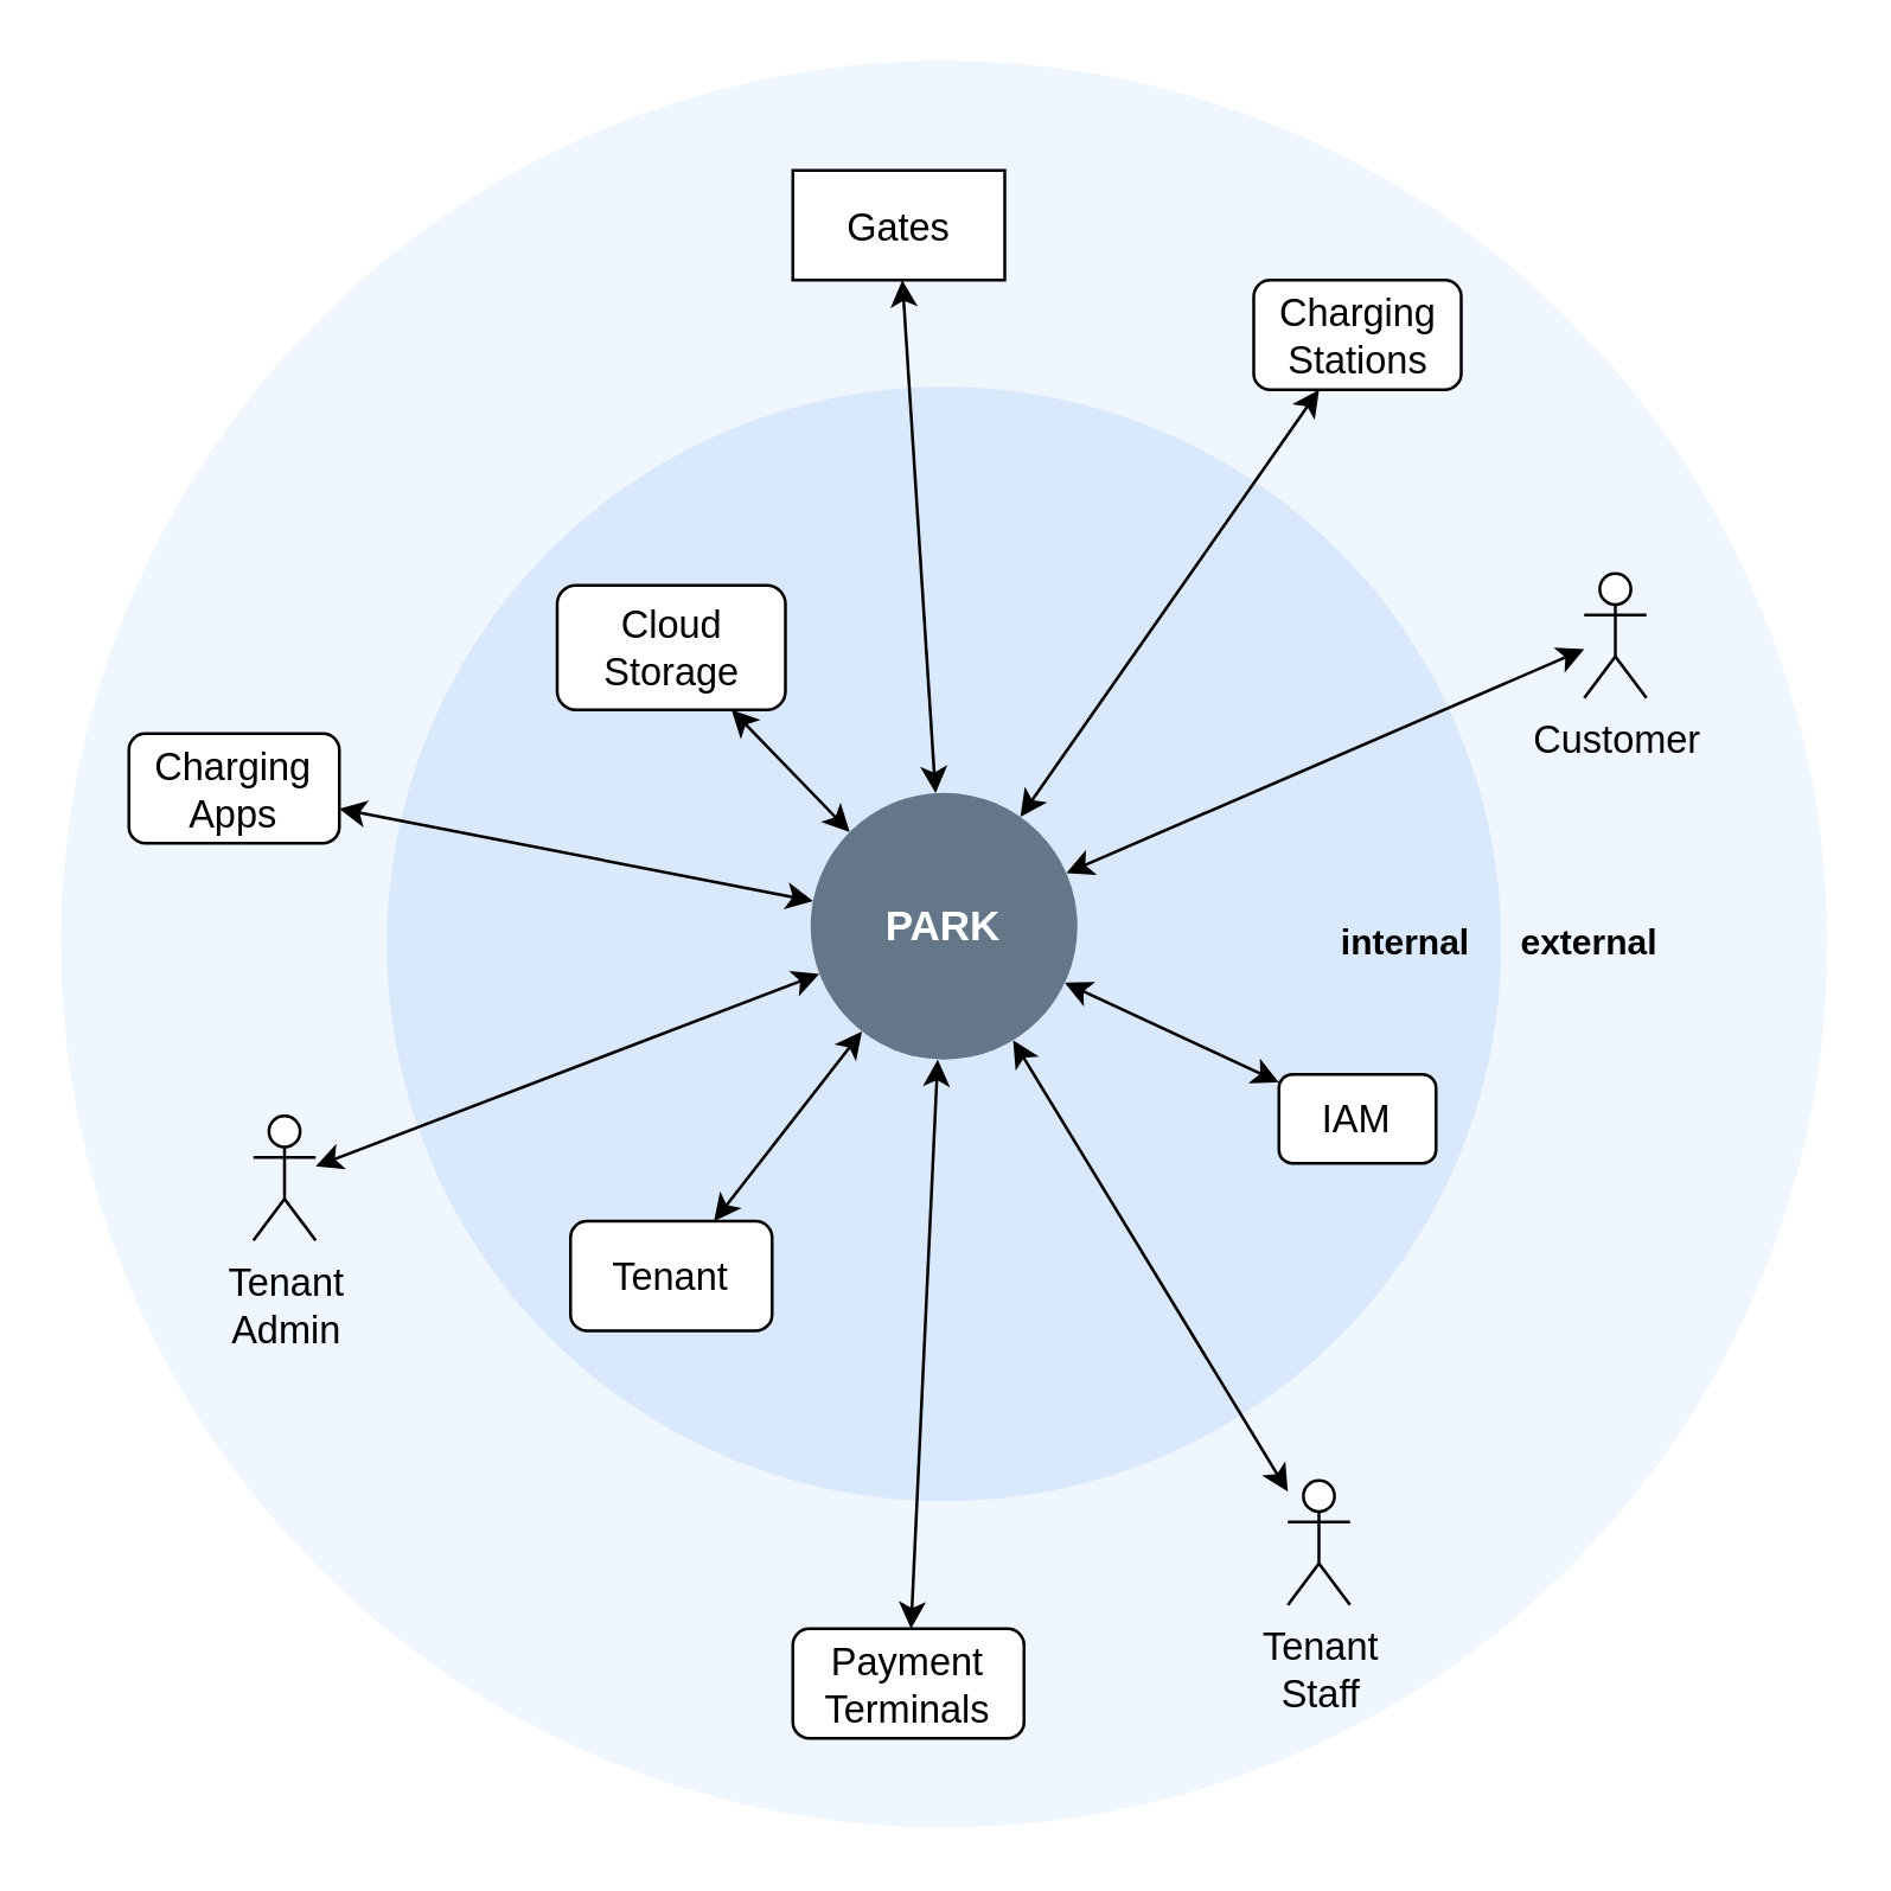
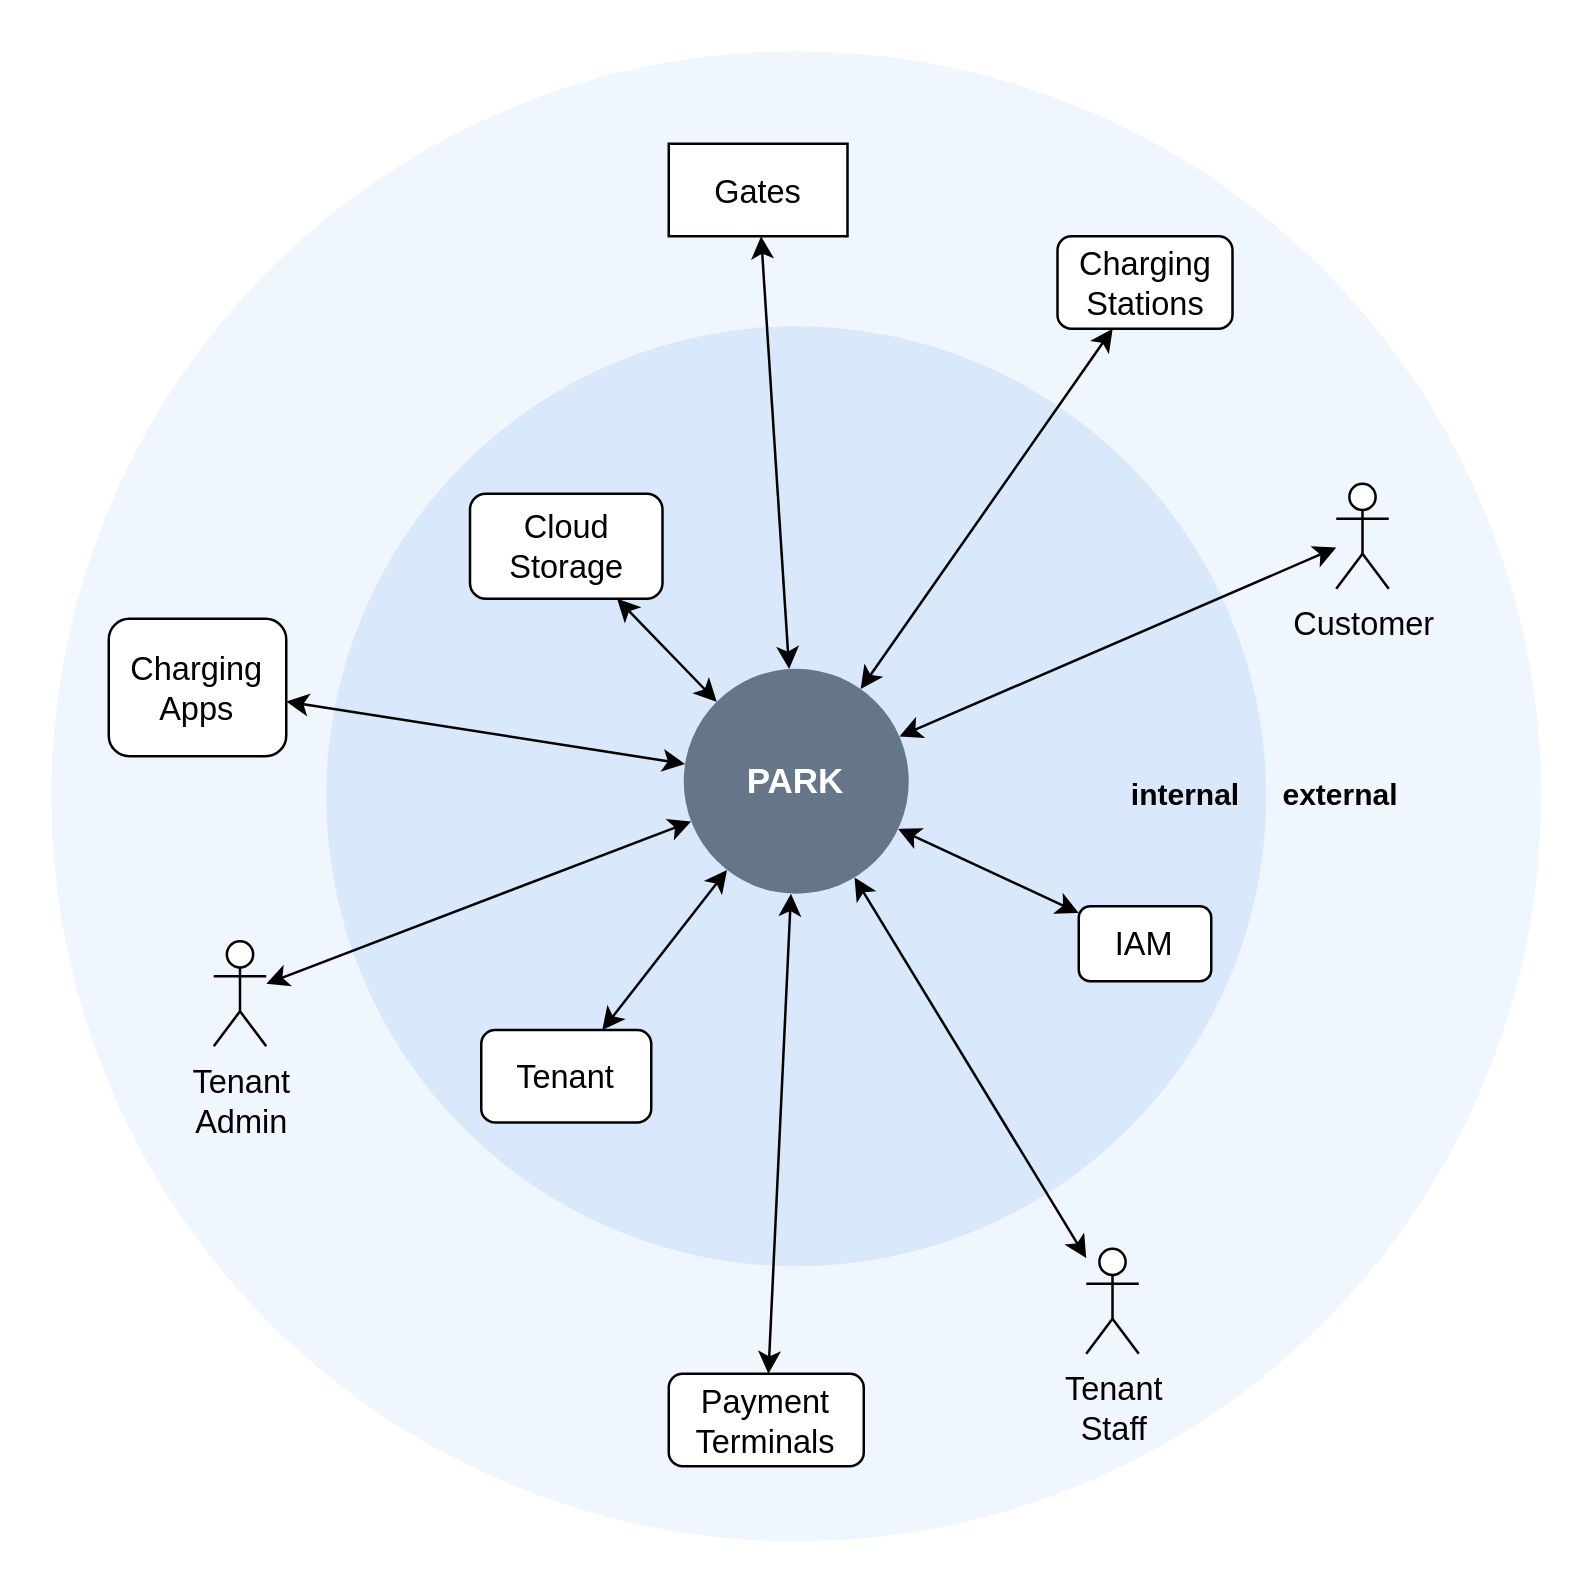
  <mxCell id="0" />
  <mxCell id="1" parent="0" />
  <mxCell id="2" value="" style="ellipse;whiteSpace=wrap;html=1;aspect=fixed;fillColor=#dae8fc;strokeColor=none;opacity=40;" vertex="1" parent="1"><mxGeometry x="20" y="20.01" width="595.99" height="595.99" as="geometry" /></mxCell>
  <mxCell id="3" value="" style="ellipse;whiteSpace=wrap;html=1;aspect=fixed;fillColor=#dae8fc;strokeColor=none;" vertex="1" parent="1"><mxGeometry x="130" y="130.01" width="375.99" height="375.99" as="geometry" /></mxCell>
  <mxCell id="4" value="&lt;span&gt;PARK&lt;/span&gt;" style="ellipse;whiteSpace=wrap;html=1;aspect=fixed;fillColor=#647687;fontColor=#ffffff;fontSize=14;fontStyle=1;strokeColor=none;" vertex="1" parent="1"><mxGeometry x="273" y="267" width="90" height="90" as="geometry" /></mxCell>
  <mxCell id="5" value="internal" style="text;html=1;align=center;verticalAlign=middle;whiteSpace=wrap;rounded=0;fontStyle=1" vertex="1" parent="1"><mxGeometry x="444" y="303" width="60" height="30" as="geometry" /></mxCell>
  <mxCell id="6" value="external" style="text;html=1;align=center;verticalAlign=middle;whiteSpace=wrap;rounded=0;fontStyle=1" vertex="1" parent="1"><mxGeometry x="505.99" y="303" width="60" height="30" as="geometry" /></mxCell>
  <mxCell id="7" style="rounded=0;orthogonalLoop=1;jettySize=auto;html=1;startArrow=classic;startFill=1;endArrow=classic;endFill=1;" edge="1" parent="1" source="8" target="4"><mxGeometry relative="1" as="geometry" /></mxCell>
  <mxCell id="8" value="IAM" style="rounded=1;whiteSpace=wrap;html=1;fontSize=13;" vertex="1" parent="1"><mxGeometry x="431" y="362" width="53" height="30" as="geometry" /></mxCell>
  <mxCell id="9" style="rounded=0;orthogonalLoop=1;jettySize=auto;html=1;startArrow=classic;startFill=1;endArrow=classic;endFill=1;" edge="1" parent="1" source="10" target="4"><mxGeometry relative="1" as="geometry" /></mxCell>
  <mxCell id="10" value="Tenant" style="rounded=1;whiteSpace=wrap;html=1;fontSize=13;" vertex="1" parent="1"><mxGeometry x="192" y="411.5" width="68" height="37" as="geometry" /></mxCell>
  <mxCell id="11" style="rounded=0;orthogonalLoop=1;jettySize=auto;html=1;entryX=0;entryY=0;entryDx=0;entryDy=0;startArrow=classic;startFill=1;endArrow=classic;endFill=1;" edge="1" parent="1" source="12" target="4"><mxGeometry relative="1" as="geometry" /></mxCell>
  <mxCell id="12" value="Cloud &lt;br&gt;Storage" style="rounded=1;whiteSpace=wrap;html=1;fontSize=13;" vertex="1" parent="1"><mxGeometry x="187.5" y="197" width="77" height="42" as="geometry" /></mxCell>
  <mxCell id="13" style="rounded=0;orthogonalLoop=1;jettySize=auto;html=1;startArrow=classic;startFill=1;endArrow=classic;endFill=1;" edge="1" parent="1" source="14" target="4"><mxGeometry relative="1" as="geometry" /></mxCell>
  <mxCell id="14" value="Gates" style="whiteSpace=wrap;html=1;fontSize=13;rounded=0;" vertex="1" parent="1"><mxGeometry x="267" y="57" width="71.5" height="37" as="geometry" /></mxCell>
  <mxCell id="15" style="rounded=0;orthogonalLoop=1;jettySize=auto;html=1;startArrow=classic;startFill=1;endArrow=classic;endFill=1;" edge="1" parent="1" source="16" target="4"><mxGeometry relative="1" as="geometry" /></mxCell>
  <mxCell id="16" value="Payment Terminals" style="rounded=1;whiteSpace=wrap;html=1;fontSize=13;" vertex="1" parent="1"><mxGeometry x="267" y="549" width="78" height="37" as="geometry" /></mxCell>
  <mxCell id="17" style="rounded=0;orthogonalLoop=1;jettySize=auto;html=1;startArrow=classic;startFill=1;endArrow=classic;endFill=1;" edge="1" parent="1" source="18" target="4"><mxGeometry relative="1" as="geometry" /></mxCell>
  <mxCell id="18" value="Charging Stations" style="rounded=1;whiteSpace=wrap;html=1;fontSize=13;" vertex="1" parent="1"><mxGeometry x="422.5" y="94" width="70" height="37" as="geometry" /></mxCell>
  <mxCell id="19" style="rounded=0;orthogonalLoop=1;jettySize=auto;html=1;startArrow=classic;startFill=1;endArrow=classic;endFill=1;" edge="1" parent="1" source="20" target="4"><mxGeometry relative="1" as="geometry" /></mxCell>
- <mxCell id="20" value="Charging &lt;br&gt;Apps" style="rounded=1;whiteSpace=wrap;html=1;fontSize=13;" vertex="1" parent="1"><mxGeometry x="43" y="247" width="71" height="37" as="geometry" /></mxCell>
+ <mxCell id="20" value="Charging &lt;br&gt;Apps" style="rounded=1;whiteSpace=wrap;html=1;fontSize=13;" vertex="1" parent="1"><mxGeometry x="43" y="247" width="71" height="55" as="geometry" /></mxCell>
  <mxCell id="21" style="rounded=0;orthogonalLoop=1;jettySize=auto;html=1;startArrow=classic;startFill=1;endArrow=classic;endFill=1;" edge="1" parent="1" source="22" target="4"><mxGeometry relative="1" as="geometry" /></mxCell>
  <mxCell id="22" value="Customer" style="shape=umlActor;verticalLabelPosition=bottom;verticalAlign=top;html=1;outlineConnect=0;fontSize=13;" vertex="1" parent="1"><mxGeometry x="534" y="193" width="21" height="42" as="geometry" /></mxCell>
  <mxCell id="23" style="rounded=0;orthogonalLoop=1;jettySize=auto;html=1;startArrow=classic;startFill=1;endArrow=classic;endFill=1;" edge="1" parent="1" source="24" target="4"><mxGeometry relative="1" as="geometry" /></mxCell>
  <mxCell id="24" value="Tenant &lt;br&gt;Admin" style="shape=umlActor;verticalLabelPosition=bottom;verticalAlign=top;html=1;outlineConnect=0;fontSize=13;" vertex="1" parent="1"><mxGeometry x="85" y="376" width="21" height="42" as="geometry" /></mxCell>
  <mxCell id="25" style="rounded=0;orthogonalLoop=1;jettySize=auto;html=1;startArrow=classic;startFill=1;endArrow=classic;endFill=1;" edge="1" parent="1" source="26" target="4"><mxGeometry relative="1" as="geometry" /></mxCell>
  <mxCell id="26" value="Tenant&lt;br&gt;Staff" style="shape=umlActor;verticalLabelPosition=bottom;verticalAlign=top;html=1;outlineConnect=0;fontSize=13;" vertex="1" parent="1"><mxGeometry x="434" y="499" width="21" height="42" as="geometry" /></mxCell>
